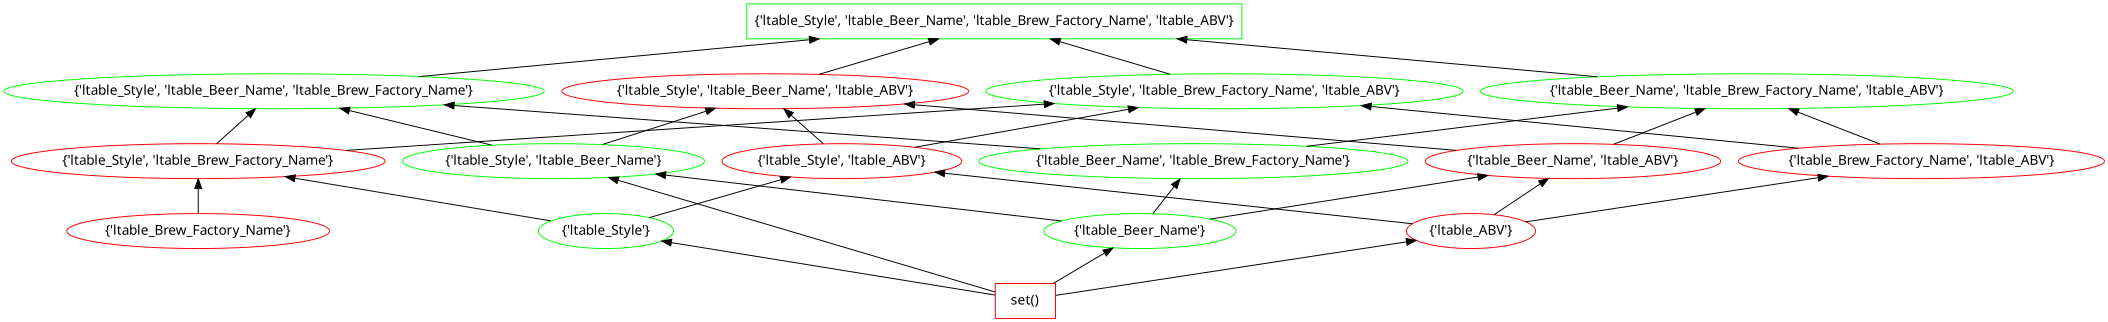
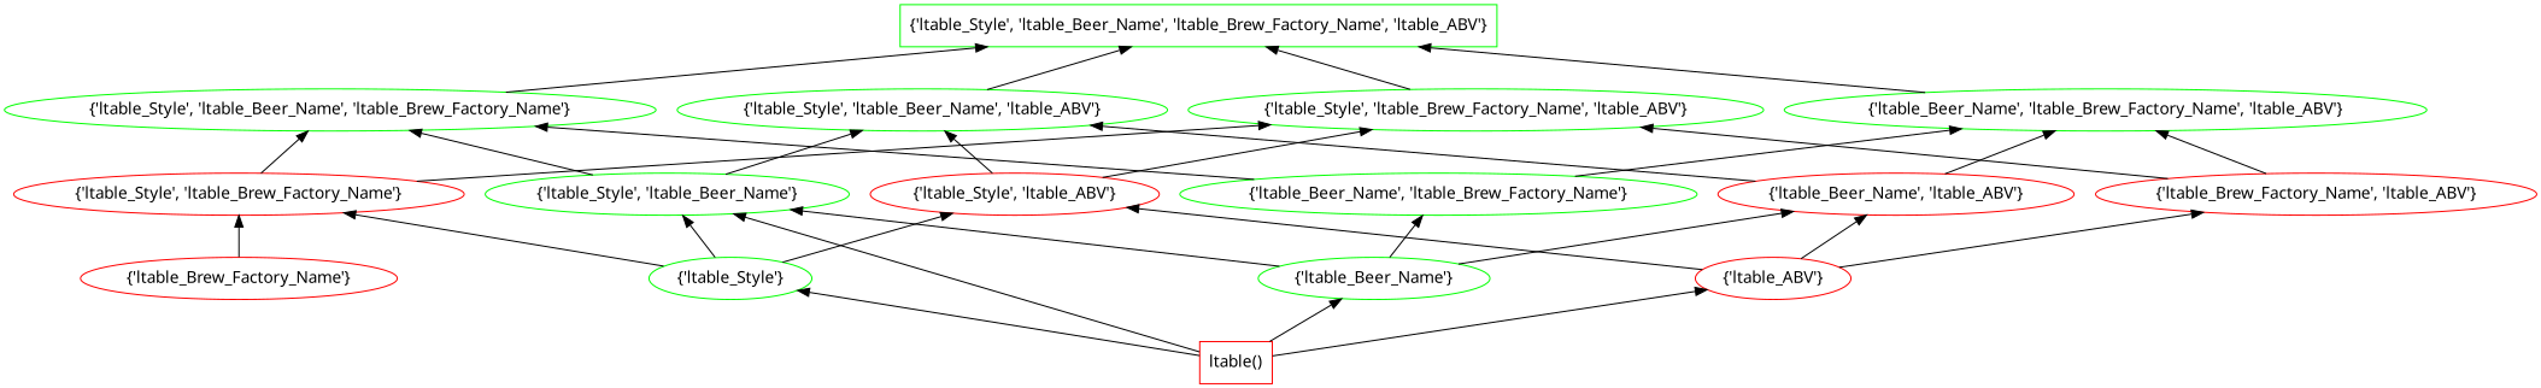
  digraph {
    fontname="Noto Sans"
    rankdir=BT
    splines=line
    node [color=green fontname="Noto Sans"]
    edge [fontname="Noto Sans"]
    "{'ltable_Style', 'ltable_Beer_Name', 'ltable_Brew_Factory_Name', 'ltable_ABV'}" [shape=box]
-   "set()" [color=red shape=box]
+   "set()" [color=red shape=box label="ltable()"]
    "{'ltable_Beer_Name'}"
    "{'ltable_Style'}"
    "{'ltable_ABV'}" [color=red]
    "{'ltable_Style', 'ltable_Beer_Name'}"
    "{'ltable_Beer_Name', 'ltable_Brew_Factory_Name'}"
    "{'ltable_Beer_Name', 'ltable_ABV'}" [color=red]
    "{'ltable_Brew_Factory_Name'}" [color=red]
    "{'ltable_Style', 'ltable_Brew_Factory_Name'}" [color=red]
    "{'ltable_Style', 'ltable_ABV'}" [color=red]
    "{'ltable_Brew_Factory_Name', 'ltable_ABV'}" [color=red]
    "{'ltable_Style', 'ltable_Beer_Name', 'ltable_Brew_Factory_Name'}"
    "{'ltable_Beer_Name', 'ltable_Brew_Factory_Name', 'ltable_ABV'}"
-   "{'ltable_Style', 'ltable_Beer_Name', 'ltable_ABV'}" [color=red]
+   "{'ltable_Style', 'ltable_Beer_Name', 'ltable_ABV'}"
    "{'ltable_Style', 'ltable_Brew_Factory_Name', 'ltable_ABV'}"
    "set()" -> "{'ltable_Beer_Name'}"
    "set()" -> "{'ltable_Style'}"
    "set()" -> "{'ltable_ABV'}"
    "set()" -> "{'ltable_Style', 'ltable_Beer_Name'}"
    "{'ltable_Beer_Name'}" -> "{'ltable_Style', 'ltable_Beer_Name'}"
    "{'ltable_Beer_Name'}" -> "{'ltable_Beer_Name', 'ltable_Brew_Factory_Name'}"
    "{'ltable_Beer_Name'}" -> "{'ltable_Beer_Name', 'ltable_ABV'}"
+   "{'ltable_Style'}" -> "{'ltable_Style', 'ltable_Beer_Name'}"
    "{'ltable_Style'}" -> "{'ltable_Style', 'ltable_Brew_Factory_Name'}"
    "{'ltable_Style'}" -> "{'ltable_Style', 'ltable_ABV'}"
    "{'ltable_ABV'}" -> "{'ltable_Beer_Name', 'ltable_ABV'}"
    "{'ltable_ABV'}" -> "{'ltable_Style', 'ltable_ABV'}"
    "{'ltable_ABV'}" -> "{'ltable_Brew_Factory_Name', 'ltable_ABV'}"
    "{'ltable_Style', 'ltable_Beer_Name'}" -> "{'ltable_Style', 'ltable_Beer_Name', 'ltable_Brew_Factory_Name'}"
    "{'ltable_Style', 'ltable_Beer_Name'}" -> "{'ltable_Style', 'ltable_Beer_Name', 'ltable_ABV'}"
    "{'ltable_Beer_Name', 'ltable_Brew_Factory_Name'}" -> "{'ltable_Style', 'ltable_Beer_Name', 'ltable_Brew_Factory_Name'}"
    "{'ltable_Beer_Name', 'ltable_Brew_Factory_Name'}" -> "{'ltable_Beer_Name', 'ltable_Brew_Factory_Name', 'ltable_ABV'}"
    "{'ltable_Beer_Name', 'ltable_ABV'}" -> "{'ltable_Beer_Name', 'ltable_Brew_Factory_Name', 'ltable_ABV'}"
    "{'ltable_Beer_Name', 'ltable_ABV'}" -> "{'ltable_Style', 'ltable_Beer_Name', 'ltable_ABV'}"
    "{'ltable_Brew_Factory_Name'}" -> "{'ltable_Style', 'ltable_Brew_Factory_Name'}"
    "{'ltable_Style', 'ltable_Brew_Factory_Name'}" -> "{'ltable_Style', 'ltable_Beer_Name', 'ltable_Brew_Factory_Name'}"
    "{'ltable_Style', 'ltable_Brew_Factory_Name'}" -> "{'ltable_Style', 'ltable_Brew_Factory_Name', 'ltable_ABV'}"
    "{'ltable_Style', 'ltable_ABV'}" -> "{'ltable_Style', 'ltable_Beer_Name', 'ltable_ABV'}"
    "{'ltable_Style', 'ltable_ABV'}" -> "{'ltable_Style', 'ltable_Brew_Factory_Name', 'ltable_ABV'}"
    "{'ltable_Brew_Factory_Name', 'ltable_ABV'}" -> "{'ltable_Beer_Name', 'ltable_Brew_Factory_Name', 'ltable_ABV'}"
    "{'ltable_Brew_Factory_Name', 'ltable_ABV'}" -> "{'ltable_Style', 'ltable_Brew_Factory_Name', 'ltable_ABV'}"
    "{'ltable_Style', 'ltable_Beer_Name', 'ltable_Brew_Factory_Name'}" -> "{'ltable_Style', 'ltable_Beer_Name', 'ltable_Brew_Factory_Name', 'ltable_ABV'}"
    "{'ltable_Beer_Name', 'ltable_Brew_Factory_Name', 'ltable_ABV'}" -> "{'ltable_Style', 'ltable_Beer_Name', 'ltable_Brew_Factory_Name', 'ltable_ABV'}"
    "{'ltable_Style', 'ltable_Beer_Name', 'ltable_ABV'}" -> "{'ltable_Style', 'ltable_Beer_Name', 'ltable_Brew_Factory_Name', 'ltable_ABV'}"
    "{'ltable_Style', 'ltable_Brew_Factory_Name', 'ltable_ABV'}" -> "{'ltable_Style', 'ltable_Beer_Name', 'ltable_Brew_Factory_Name', 'ltable_ABV'}"
  }
